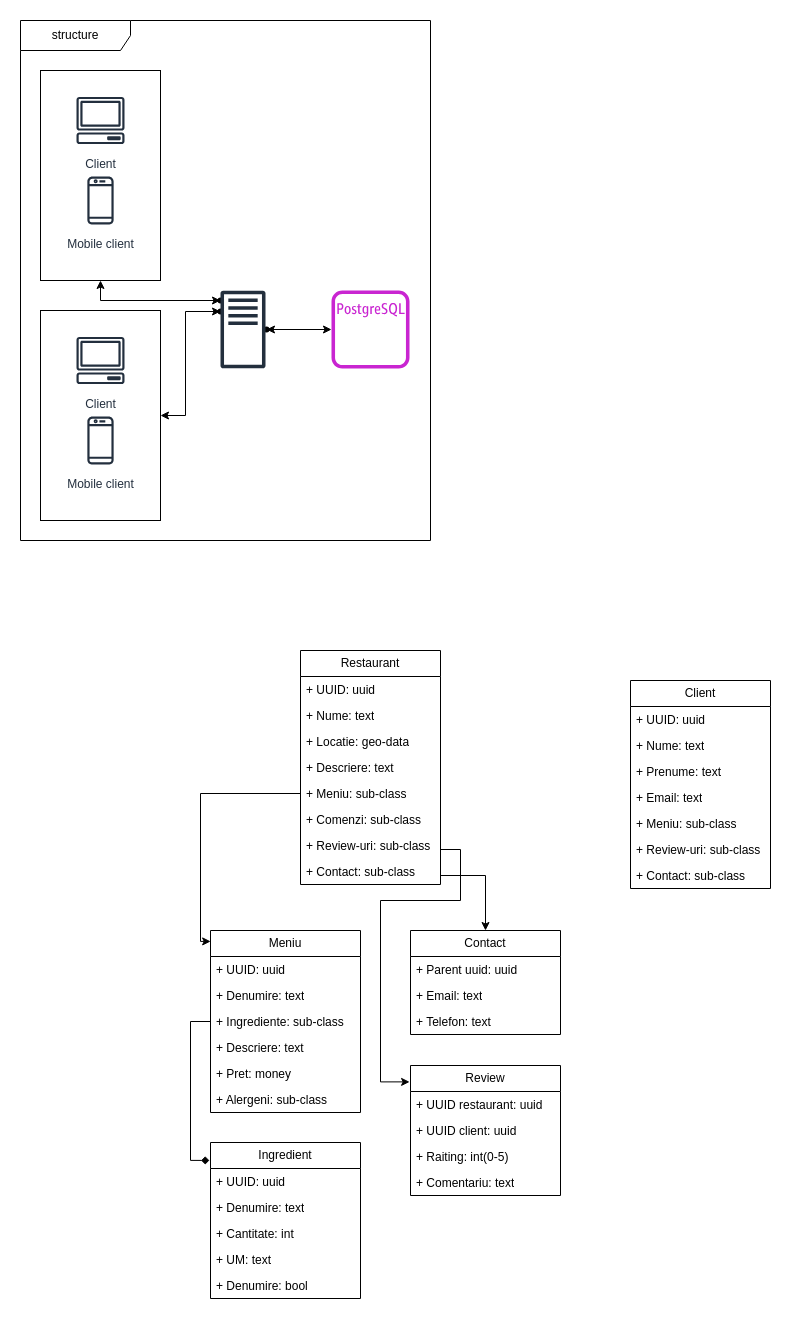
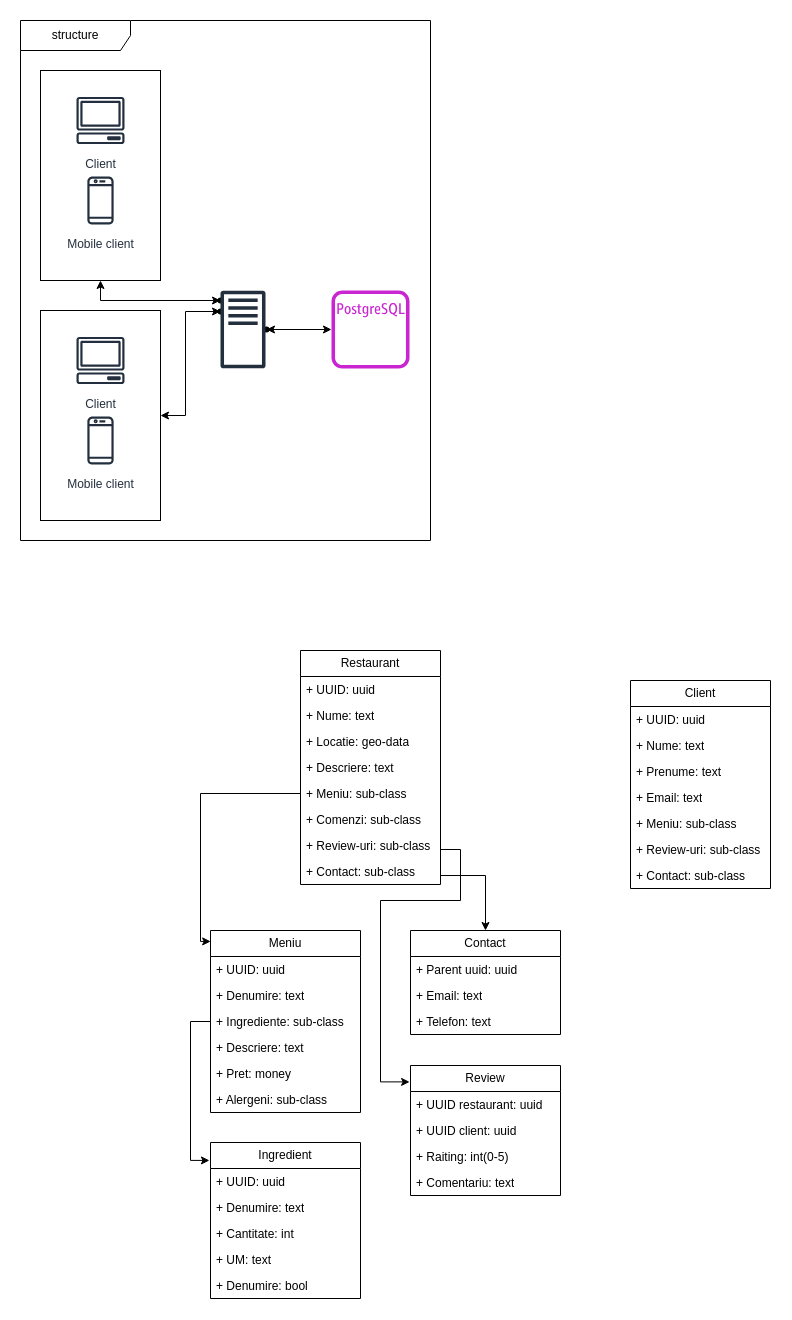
  <mxCell id="0" />
  <mxCell id="1" parent="0" />
  <mxCell id="2" value="" style="edgeStyle=orthogonalEdgeStyle;rounded=0;orthogonalLoop=1;jettySize=auto;html=1;startArrow=classic;startFill=1;" edge="1" parent="1" source="3" target="13"><mxGeometry relative="1" as="geometry" /></mxCell>
  <mxCell id="3" value="" style="rounded=0;whiteSpace=wrap;html=1;" vertex="1" parent="1"><mxGeometry x="40" y="310" width="120" height="210" as="geometry" /></mxCell>
  <mxCell id="4" value="" style="edgeStyle=orthogonalEdgeStyle;rounded=0;orthogonalLoop=1;jettySize=auto;html=1;startArrow=classic;startFill=1;" edge="1" parent="1" source="5" target="12"><mxGeometry relative="1" as="geometry"><Array as="points"><mxPoint x="100" y="300" /></Array></mxGeometry></mxCell>
  <mxCell id="5" value="" style="rounded=0;whiteSpace=wrap;html=1;" vertex="1" parent="1"><mxGeometry x="40" y="70" width="120" height="210" as="geometry" /></mxCell>
  <mxCell id="6" value="" style="edgeStyle=orthogonalEdgeStyle;rounded=0;orthogonalLoop=1;jettySize=auto;html=1;endArrow=classic;endFill=1;startArrow=classic;startFill=1;" edge="1" parent="1" source="11" target="14"><mxGeometry relative="1" as="geometry"><mxPoint x="400" y="340" as="sourcePoint" /></mxGeometry></mxCell>
  <mxCell id="7" value="Client" style="sketch=0;outlineConnect=0;fontColor=#232F3E;gradientColor=none;strokeColor=#232F3E;fillColor=#ffffff;dashed=0;verticalLabelPosition=bottom;verticalAlign=top;align=center;html=1;fontSize=12;fontStyle=0;aspect=fixed;shape=mxgraph.aws4.resourceIcon;resIcon=mxgraph.aws4.client;" vertex="1" parent="1"><mxGeometry x="70" y="90" width="60" height="60" as="geometry" /></mxCell>
  <mxCell id="8" value="Mobile client" style="sketch=0;outlineConnect=0;fontColor=#232F3E;gradientColor=none;strokeColor=#232F3E;fillColor=#ffffff;dashed=0;verticalLabelPosition=bottom;verticalAlign=top;align=center;html=1;fontSize=12;fontStyle=0;aspect=fixed;shape=mxgraph.aws4.resourceIcon;resIcon=mxgraph.aws4.mobile_client;" vertex="1" parent="1"><mxGeometry x="70" y="170" width="60" height="60" as="geometry" /></mxCell>
  <mxCell id="9" value="Client" style="sketch=0;outlineConnect=0;fontColor=#232F3E;gradientColor=none;strokeColor=#232F3E;fillColor=#ffffff;dashed=0;verticalLabelPosition=bottom;verticalAlign=top;align=center;html=1;fontSize=12;fontStyle=0;aspect=fixed;shape=mxgraph.aws4.resourceIcon;resIcon=mxgraph.aws4.client;" vertex="1" parent="1"><mxGeometry x="70" y="330" width="60" height="60" as="geometry" /></mxCell>
  <mxCell id="10" value="Mobile client" style="sketch=0;outlineConnect=0;fontColor=#232F3E;gradientColor=none;strokeColor=#232F3E;fillColor=#ffffff;dashed=0;verticalLabelPosition=bottom;verticalAlign=top;align=center;html=1;fontSize=12;fontStyle=0;aspect=fixed;shape=mxgraph.aws4.resourceIcon;resIcon=mxgraph.aws4.mobile_client;" vertex="1" parent="1"><mxGeometry x="70" y="410" width="60" height="60" as="geometry" /></mxCell>
  <mxCell id="11" value="" style="sketch=0;outlineConnect=0;fontColor=#232F3E;gradientColor=none;fillColor=#C925D1;strokeColor=none;dashed=0;verticalLabelPosition=bottom;verticalAlign=top;align=center;html=1;fontSize=12;fontStyle=0;aspect=fixed;pointerEvents=1;shape=mxgraph.aws4.rds_postgresql_instance_alt;" vertex="1" parent="1"><mxGeometry x="331" y="290" width="78" height="78" as="geometry" /></mxCell>
  <mxCell id="12" value="" style="shape=waypoint;sketch=0;size=6;pointerEvents=1;points=[];fillColor=default;resizable=0;rotatable=0;perimeter=centerPerimeter;snapToPoint=1;rounded=0;" vertex="1" parent="1"><mxGeometry x="210" y="290" width="20" height="20" as="geometry" /></mxCell>
  <mxCell id="13" value="" style="shape=waypoint;sketch=0;size=6;pointerEvents=1;points=[];fillColor=default;resizable=0;rotatable=0;perimeter=centerPerimeter;snapToPoint=1;rounded=0;" vertex="1" parent="1"><mxGeometry x="210" y="301" width="20" height="20" as="geometry" /></mxCell>
  <mxCell id="14" value="" style="shape=waypoint;sketch=0;size=6;pointerEvents=1;points=[];fillColor=default;resizable=0;rotatable=0;perimeter=centerPerimeter;snapToPoint=1;" vertex="1" parent="1"><mxGeometry x="256" y="319" width="20" height="20" as="geometry" /></mxCell>
  <mxCell id="15" value="" style="sketch=0;outlineConnect=0;fontColor=#232F3E;gradientColor=none;fillColor=#232F3D;strokeColor=none;dashed=0;verticalLabelPosition=bottom;verticalAlign=top;align=center;html=1;fontSize=12;fontStyle=0;aspect=fixed;pointerEvents=1;shape=mxgraph.aws4.traditional_server;" vertex="1" parent="1"><mxGeometry x="220" y="290" width="45" height="78" as="geometry" /></mxCell>
  <mxCell id="16" value="structure" style="shape=umlFrame;whiteSpace=wrap;html=1;pointerEvents=0;width=110;height=30;" vertex="1" parent="1"><mxGeometry x="20" y="20" width="410" height="520" as="geometry" /></mxCell>
  <mxCell id="17" value="Restaurant" style="swimlane;fontStyle=0;childLayout=stackLayout;horizontal=1;startSize=26;fillColor=none;horizontalStack=0;resizeParent=1;resizeParentMax=0;resizeLast=0;collapsible=1;marginBottom=0;whiteSpace=wrap;html=1;" vertex="1" parent="1"><mxGeometry x="300" y="650" width="140" height="234" as="geometry" /></mxCell>
  <mxCell id="18" value="+ UUID: uuid" style="text;strokeColor=none;fillColor=none;align=left;verticalAlign=top;spacingLeft=4;spacingRight=4;overflow=hidden;rotatable=0;points=[[0,0.5],[1,0.5]];portConstraint=eastwest;whiteSpace=wrap;html=1;" vertex="1" parent="17"><mxGeometry y="26" width="140" height="26" as="geometry" /></mxCell>
  <mxCell id="19" value="+ Nume: text" style="text;strokeColor=none;fillColor=none;align=left;verticalAlign=top;spacingLeft=4;spacingRight=4;overflow=hidden;rotatable=0;points=[[0,0.5],[1,0.5]];portConstraint=eastwest;whiteSpace=wrap;html=1;" vertex="1" parent="17"><mxGeometry y="52" width="140" height="26" as="geometry" /></mxCell>
  <mxCell id="20" value="+ Locatie: geo-data" style="text;strokeColor=none;fillColor=none;align=left;verticalAlign=top;spacingLeft=4;spacingRight=4;overflow=hidden;rotatable=0;points=[[0,0.5],[1,0.5]];portConstraint=eastwest;whiteSpace=wrap;html=1;" vertex="1" parent="17"><mxGeometry y="78" width="140" height="26" as="geometry" /></mxCell>
  <mxCell id="21" value="+ Descriere: text" style="text;strokeColor=none;fillColor=none;align=left;verticalAlign=top;spacingLeft=4;spacingRight=4;overflow=hidden;rotatable=0;points=[[0,0.5],[1,0.5]];portConstraint=eastwest;whiteSpace=wrap;html=1;" vertex="1" parent="17"><mxGeometry y="104" width="140" height="26" as="geometry" /></mxCell>
  <mxCell id="22" value="+ Meniu: sub-class" style="text;strokeColor=none;fillColor=none;align=left;verticalAlign=top;spacingLeft=4;spacingRight=4;overflow=hidden;rotatable=0;points=[[0,0.5],[1,0.5]];portConstraint=eastwest;whiteSpace=wrap;html=1;" vertex="1" parent="17"><mxGeometry y="130" width="140" height="26" as="geometry" /></mxCell>
  <mxCell id="23" value="+ Comenzi: sub-class" style="text;strokeColor=none;fillColor=none;align=left;verticalAlign=top;spacingLeft=4;spacingRight=4;overflow=hidden;rotatable=0;points=[[0,0.5],[1,0.5]];portConstraint=eastwest;whiteSpace=wrap;html=1;" vertex="1" parent="17"><mxGeometry y="156" width="140" height="26" as="geometry" /></mxCell>
  <mxCell id="24" value="+ Review-uri: sub-class" style="text;strokeColor=none;fillColor=none;align=left;verticalAlign=top;spacingLeft=4;spacingRight=4;overflow=hidden;rotatable=0;points=[[0,0.5],[1,0.5]];portConstraint=eastwest;whiteSpace=wrap;html=1;" vertex="1" parent="17"><mxGeometry y="182" width="140" height="26" as="geometry" /></mxCell>
  <mxCell id="25" value="+ Contact: sub-class" style="text;strokeColor=none;fillColor=none;align=left;verticalAlign=top;spacingLeft=4;spacingRight=4;overflow=hidden;rotatable=0;points=[[0,0.5],[1,0.5]];portConstraint=eastwest;whiteSpace=wrap;html=1;" vertex="1" parent="17"><mxGeometry y="208" width="140" height="26" as="geometry" /></mxCell>
  <mxCell id="26" value="Meniu" style="swimlane;fontStyle=0;childLayout=stackLayout;horizontal=1;startSize=26;fillColor=none;horizontalStack=0;resizeParent=1;resizeParentMax=0;resizeLast=0;collapsible=1;marginBottom=0;whiteSpace=wrap;html=1;" vertex="1" parent="1"><mxGeometry x="210" y="930" width="150" height="182" as="geometry" /></mxCell>
  <mxCell id="27" value="+ UUID: uuid" style="text;strokeColor=none;fillColor=none;align=left;verticalAlign=top;spacingLeft=4;spacingRight=4;overflow=hidden;rotatable=0;points=[[0,0.5],[1,0.5]];portConstraint=eastwest;whiteSpace=wrap;html=1;" vertex="1" parent="26"><mxGeometry y="26" width="150" height="26" as="geometry" /></mxCell>
  <mxCell id="28" value="+ Denumire: text" style="text;strokeColor=none;fillColor=none;align=left;verticalAlign=top;spacingLeft=4;spacingRight=4;overflow=hidden;rotatable=0;points=[[0,0.5],[1,0.5]];portConstraint=eastwest;whiteSpace=wrap;html=1;" vertex="1" parent="26"><mxGeometry y="52" width="150" height="26" as="geometry" /></mxCell>
  <mxCell id="29" value="+ Ingrediente: sub-class" style="text;strokeColor=none;fillColor=none;align=left;verticalAlign=top;spacingLeft=4;spacingRight=4;overflow=hidden;rotatable=0;points=[[0,0.5],[1,0.5]];portConstraint=eastwest;whiteSpace=wrap;html=1;" vertex="1" parent="26"><mxGeometry y="78" width="150" height="26" as="geometry" /></mxCell>
  <mxCell id="30" value="+ Descriere: text" style="text;strokeColor=none;fillColor=none;align=left;verticalAlign=top;spacingLeft=4;spacingRight=4;overflow=hidden;rotatable=0;points=[[0,0.5],[1,0.5]];portConstraint=eastwest;whiteSpace=wrap;html=1;" vertex="1" parent="26"><mxGeometry y="104" width="150" height="26" as="geometry" /></mxCell>
  <mxCell id="31" value="+ Pret: money" style="text;strokeColor=none;fillColor=none;align=left;verticalAlign=top;spacingLeft=4;spacingRight=4;overflow=hidden;rotatable=0;points=[[0,0.5],[1,0.5]];portConstraint=eastwest;whiteSpace=wrap;html=1;" vertex="1" parent="26"><mxGeometry y="130" width="150" height="26" as="geometry" /></mxCell>
  <mxCell id="32" value="+ Alergeni: sub-class" style="text;strokeColor=none;fillColor=none;align=left;verticalAlign=top;spacingLeft=4;spacingRight=4;overflow=hidden;rotatable=0;points=[[0,0.5],[1,0.5]];portConstraint=eastwest;whiteSpace=wrap;html=1;" vertex="1" parent="26"><mxGeometry y="156" width="150" height="26" as="geometry" /></mxCell>
  <mxCell id="33" style="edgeStyle=orthogonalEdgeStyle;rounded=0;orthogonalLoop=1;jettySize=auto;html=1;entryX=0.001;entryY=0.06;entryDx=0;entryDy=0;entryPerimeter=0;exitX=0;exitY=0.5;exitDx=0;exitDy=0;" edge="1" parent="1" source="22" target="26"><mxGeometry relative="1" as="geometry"><Array as="points"><mxPoint x="200" y="793" /><mxPoint x="200" y="941" /></Array></mxGeometry></mxCell>
  <mxCell id="34" value="Ingredient" style="swimlane;fontStyle=0;childLayout=stackLayout;horizontal=1;startSize=26;fillColor=none;horizontalStack=0;resizeParent=1;resizeParentMax=0;resizeLast=0;collapsible=1;marginBottom=0;whiteSpace=wrap;html=1;" vertex="1" parent="1"><mxGeometry x="210" y="1142" width="150" height="156" as="geometry" /></mxCell>
  <mxCell id="35" value="+ UUID: uuid" style="text;strokeColor=none;fillColor=none;align=left;verticalAlign=top;spacingLeft=4;spacingRight=4;overflow=hidden;rotatable=0;points=[[0,0.5],[1,0.5]];portConstraint=eastwest;whiteSpace=wrap;html=1;" vertex="1" parent="34"><mxGeometry y="26" width="150" height="26" as="geometry" /></mxCell>
  <mxCell id="36" value="+ Denumire: text" style="text;strokeColor=none;fillColor=none;align=left;verticalAlign=top;spacingLeft=4;spacingRight=4;overflow=hidden;rotatable=0;points=[[0,0.5],[1,0.5]];portConstraint=eastwest;whiteSpace=wrap;html=1;" vertex="1" parent="34"><mxGeometry y="52" width="150" height="26" as="geometry" /></mxCell>
  <mxCell id="37" value="+ Cantitate: int" style="text;strokeColor=none;fillColor=none;align=left;verticalAlign=top;spacingLeft=4;spacingRight=4;overflow=hidden;rotatable=0;points=[[0,0.5],[1,0.5]];portConstraint=eastwest;whiteSpace=wrap;html=1;" vertex="1" parent="34"><mxGeometry y="78" width="150" height="26" as="geometry" /></mxCell>
  <mxCell id="38" value="+ UM: text" style="text;strokeColor=none;fillColor=none;align=left;verticalAlign=top;spacingLeft=4;spacingRight=4;overflow=hidden;rotatable=0;points=[[0,0.5],[1,0.5]];portConstraint=eastwest;whiteSpace=wrap;html=1;" vertex="1" parent="34"><mxGeometry y="104" width="150" height="26" as="geometry" /></mxCell>
  <mxCell id="39" value="+ Denumire: bool" style="text;strokeColor=none;fillColor=none;align=left;verticalAlign=top;spacingLeft=4;spacingRight=4;overflow=hidden;rotatable=0;points=[[0,0.5],[1,0.5]];portConstraint=eastwest;whiteSpace=wrap;html=1;" vertex="1" parent="34"><mxGeometry y="130" width="150" height="26" as="geometry" /></mxCell>
  <mxCell id="40" value="Contact" style="swimlane;fontStyle=0;childLayout=stackLayout;horizontal=1;startSize=26;fillColor=none;horizontalStack=0;resizeParent=1;resizeParentMax=0;resizeLast=0;collapsible=1;marginBottom=0;whiteSpace=wrap;html=1;" vertex="1" parent="1"><mxGeometry x="410" y="930" width="150" height="104" as="geometry" /></mxCell>
  <mxCell id="41" value="+ Parent uuid: uuid" style="text;strokeColor=none;fillColor=none;align=left;verticalAlign=top;spacingLeft=4;spacingRight=4;overflow=hidden;rotatable=0;points=[[0,0.5],[1,0.5]];portConstraint=eastwest;whiteSpace=wrap;html=1;" vertex="1" parent="40"><mxGeometry y="26" width="150" height="26" as="geometry" /></mxCell>
  <mxCell id="42" value="+ Email: text" style="text;strokeColor=none;fillColor=none;align=left;verticalAlign=top;spacingLeft=4;spacingRight=4;overflow=hidden;rotatable=0;points=[[0,0.5],[1,0.5]];portConstraint=eastwest;whiteSpace=wrap;html=1;" vertex="1" parent="40"><mxGeometry y="52" width="150" height="26" as="geometry" /></mxCell>
  <mxCell id="43" value="+ Telefon: text" style="text;strokeColor=none;fillColor=none;align=left;verticalAlign=top;spacingLeft=4;spacingRight=4;overflow=hidden;rotatable=0;points=[[0,0.5],[1,0.5]];portConstraint=eastwest;whiteSpace=wrap;html=1;" vertex="1" parent="40"><mxGeometry y="78" width="150" height="26" as="geometry" /></mxCell>
  <mxCell id="44" style="edgeStyle=orthogonalEdgeStyle;rounded=0;orthogonalLoop=1;jettySize=auto;html=1;exitX=1;exitY=0.5;exitDx=0;exitDy=0;entryX=0.5;entryY=0;entryDx=0;entryDy=0;" edge="1" parent="1" source="25" target="40"><mxGeometry relative="1" as="geometry"><Array as="points"><mxPoint x="485" y="875" /></Array></mxGeometry></mxCell>
  <mxCell id="45" value="Review" style="swimlane;fontStyle=0;childLayout=stackLayout;horizontal=1;startSize=26;fillColor=none;horizontalStack=0;resizeParent=1;resizeParentMax=0;resizeLast=0;collapsible=1;marginBottom=0;whiteSpace=wrap;html=1;" vertex="1" parent="1"><mxGeometry x="410" y="1065" width="150" height="130" as="geometry" /></mxCell>
  <mxCell id="46" value="+ UUID restaurant: uuid" style="text;strokeColor=none;fillColor=none;align=left;verticalAlign=top;spacingLeft=4;spacingRight=4;overflow=hidden;rotatable=0;points=[[0,0.5],[1,0.5]];portConstraint=eastwest;whiteSpace=wrap;html=1;" vertex="1" parent="45"><mxGeometry y="26" width="150" height="26" as="geometry" /></mxCell>
  <mxCell id="47" value="+ UUID client: uuid" style="text;strokeColor=none;fillColor=none;align=left;verticalAlign=top;spacingLeft=4;spacingRight=4;overflow=hidden;rotatable=0;points=[[0,0.5],[1,0.5]];portConstraint=eastwest;whiteSpace=wrap;html=1;" vertex="1" parent="45"><mxGeometry y="52" width="150" height="26" as="geometry" /></mxCell>
  <mxCell id="48" value="+ Raiting: int(0-5)" style="text;strokeColor=none;fillColor=none;align=left;verticalAlign=top;spacingLeft=4;spacingRight=4;overflow=hidden;rotatable=0;points=[[0,0.5],[1,0.5]];portConstraint=eastwest;whiteSpace=wrap;html=1;" vertex="1" parent="45"><mxGeometry y="78" width="150" height="26" as="geometry" /></mxCell>
  <mxCell id="49" value="+ Comentariu: text" style="text;strokeColor=none;fillColor=none;align=left;verticalAlign=top;spacingLeft=4;spacingRight=4;overflow=hidden;rotatable=0;points=[[0,0.5],[1,0.5]];portConstraint=eastwest;whiteSpace=wrap;html=1;" vertex="1" parent="45"><mxGeometry y="104" width="150" height="26" as="geometry" /></mxCell>
  <mxCell id="50" style="edgeStyle=orthogonalEdgeStyle;rounded=0;orthogonalLoop=1;jettySize=auto;html=1;entryX=-0.006;entryY=0.126;entryDx=0;entryDy=0;entryPerimeter=0;exitX=1;exitY=0.5;exitDx=0;exitDy=0;" edge="1" parent="1" source="24" target="45"><mxGeometry relative="1" as="geometry"><Array as="points"><mxPoint x="460" y="849" /><mxPoint x="460" y="900" /><mxPoint x="380" y="900" /><mxPoint x="380" y="1081" /></Array></mxGeometry></mxCell>
- <mxCell id="51" style="edgeStyle=orthogonalEdgeStyle;rounded=0;orthogonalLoop=1;jettySize=auto;html=1;entryX=-0.007;entryY=0.115;entryDx=0;entryDy=0;entryPerimeter=0;endArrow=diamond;" edge="1" parent="1" source="29" target="34"><mxGeometry relative="1" as="geometry" /></mxCell>
+ <mxCell id="51" style="edgeStyle=orthogonalEdgeStyle;rounded=0;orthogonalLoop=1;jettySize=auto;html=1;entryX=-0.007;entryY=0.115;entryDx=0;entryDy=0;entryPerimeter=0;" edge="1" parent="1" source="29" target="34"><mxGeometry relative="1" as="geometry" /></mxCell>
  <mxCell id="52" value="Client" style="swimlane;fontStyle=0;childLayout=stackLayout;horizontal=1;startSize=26;fillColor=none;horizontalStack=0;resizeParent=1;resizeParentMax=0;resizeLast=0;collapsible=1;marginBottom=0;whiteSpace=wrap;html=1;" vertex="1" parent="1"><mxGeometry x="630" y="680" width="140" height="208" as="geometry" /></mxCell>
  <mxCell id="53" value="+ UUID: uuid" style="text;strokeColor=none;fillColor=none;align=left;verticalAlign=top;spacingLeft=4;spacingRight=4;overflow=hidden;rotatable=0;points=[[0,0.5],[1,0.5]];portConstraint=eastwest;whiteSpace=wrap;html=1;" vertex="1" parent="52"><mxGeometry y="26" width="140" height="26" as="geometry" /></mxCell>
  <mxCell id="54" value="+ Nume: text" style="text;strokeColor=none;fillColor=none;align=left;verticalAlign=top;spacingLeft=4;spacingRight=4;overflow=hidden;rotatable=0;points=[[0,0.5],[1,0.5]];portConstraint=eastwest;whiteSpace=wrap;html=1;" vertex="1" parent="52"><mxGeometry y="52" width="140" height="26" as="geometry" /></mxCell>
  <mxCell id="55" value="+ Prenume: text" style="text;strokeColor=none;fillColor=none;align=left;verticalAlign=top;spacingLeft=4;spacingRight=4;overflow=hidden;rotatable=0;points=[[0,0.5],[1,0.5]];portConstraint=eastwest;whiteSpace=wrap;html=1;" vertex="1" parent="52"><mxGeometry y="78" width="140" height="26" as="geometry" /></mxCell>
  <mxCell id="56" value="+ Email: text" style="text;strokeColor=none;fillColor=none;align=left;verticalAlign=top;spacingLeft=4;spacingRight=4;overflow=hidden;rotatable=0;points=[[0,0.5],[1,0.5]];portConstraint=eastwest;whiteSpace=wrap;html=1;" vertex="1" parent="52"><mxGeometry y="104" width="140" height="26" as="geometry" /></mxCell>
  <mxCell id="57" value="+ Meniu: sub-class" style="text;strokeColor=none;fillColor=none;align=left;verticalAlign=top;spacingLeft=4;spacingRight=4;overflow=hidden;rotatable=0;points=[[0,0.5],[1,0.5]];portConstraint=eastwest;whiteSpace=wrap;html=1;" vertex="1" parent="52"><mxGeometry y="130" width="140" height="26" as="geometry" /></mxCell>
  <mxCell id="58" value="+ Review-uri: sub-class" style="text;strokeColor=none;fillColor=none;align=left;verticalAlign=top;spacingLeft=4;spacingRight=4;overflow=hidden;rotatable=0;points=[[0,0.5],[1,0.5]];portConstraint=eastwest;whiteSpace=wrap;html=1;" vertex="1" parent="52"><mxGeometry y="156" width="140" height="26" as="geometry" /></mxCell>
  <mxCell id="59" value="+ Contact: sub-class" style="text;strokeColor=none;fillColor=none;align=left;verticalAlign=top;spacingLeft=4;spacingRight=4;overflow=hidden;rotatable=0;points=[[0,0.5],[1,0.5]];portConstraint=eastwest;whiteSpace=wrap;html=1;" vertex="1" parent="52"><mxGeometry y="182" width="140" height="26" as="geometry" /></mxCell>
